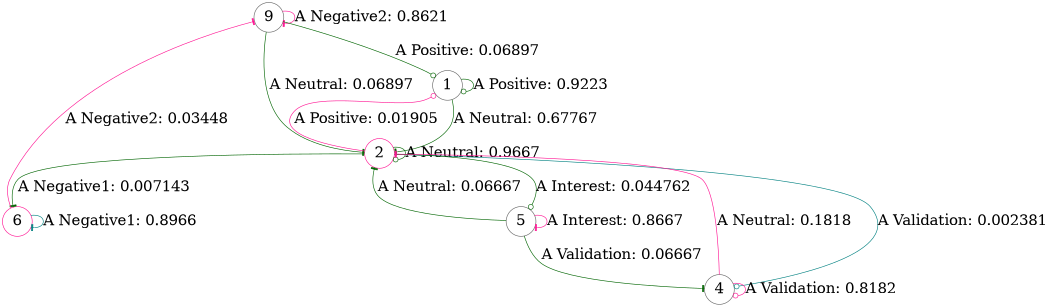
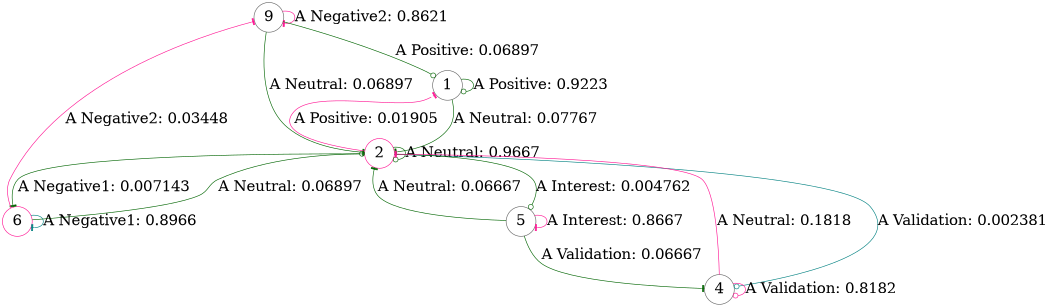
  digraph {
    node [color=gray40 fontsize=24 shape=circle]
    edge [arrowhead=tee color=darkgreen fontsize=24]
    n1 [label=9]
    1
    2 [color=deeppink]
    n4 [color=deeppink label=6]
    4
    5
    n1 -> n1 [color=deeppink label="A Negative2: 0.8621   "]
    n1 -> 1 [arrowhead=odot label="A Positive: 0.06897  "]
    n1 -> 2 [label="A Neutral: 0.06897  "]
    1 -> 1 [arrowhead=odot label="A Positive: 0.9223   "]
-   1 -> 2 [label="A Neutral: 0.67767  "]
-   2 -> 1 [arrowhead=odot color=deeppink label="A Positive: 0.01905  "]
+   1 -> 2 [label="A Neutral: 0.07767  "]
+   2 -> 1 [color=deeppink label="A Positive: 0.01905  "]
    2 -> 2 [arrowhead=odot label="A Neutral: 0.9667   "]
    2 -> n4 [label="A Negative1: 0.007143  "]
    2 -> 4 [arrowhead=odot color=teal label="A Validation: 0.002381  "]
-   2 -> 5 [arrowhead=odot label="A Interest: 0.044762  "]
+   2 -> 5 [arrowhead=odot label="A Interest: 0.004762  "]
    n4 -> n1 [color=deeppink label="A Negative2: 0.03448  "]
+   n4 -> 2 [arrowhead=odot label="A Neutral: 0.06897  "]
    n4 -> n4 [color=teal label="A Negative1: 0.8966   "]
    4 -> 2 [color=deeppink label="A Neutral: 0.1818   "]
    4 -> 4 [arrowhead=odot color=deeppink label="A Validation: 0.8182   "]
    5 -> 2 [label="A Neutral: 0.06667  "]
    5 -> 4 [label="A Validation: 0.06667  "]
    5 -> 5 [color=deeppink label="A Interest: 0.8667   "]
  }
